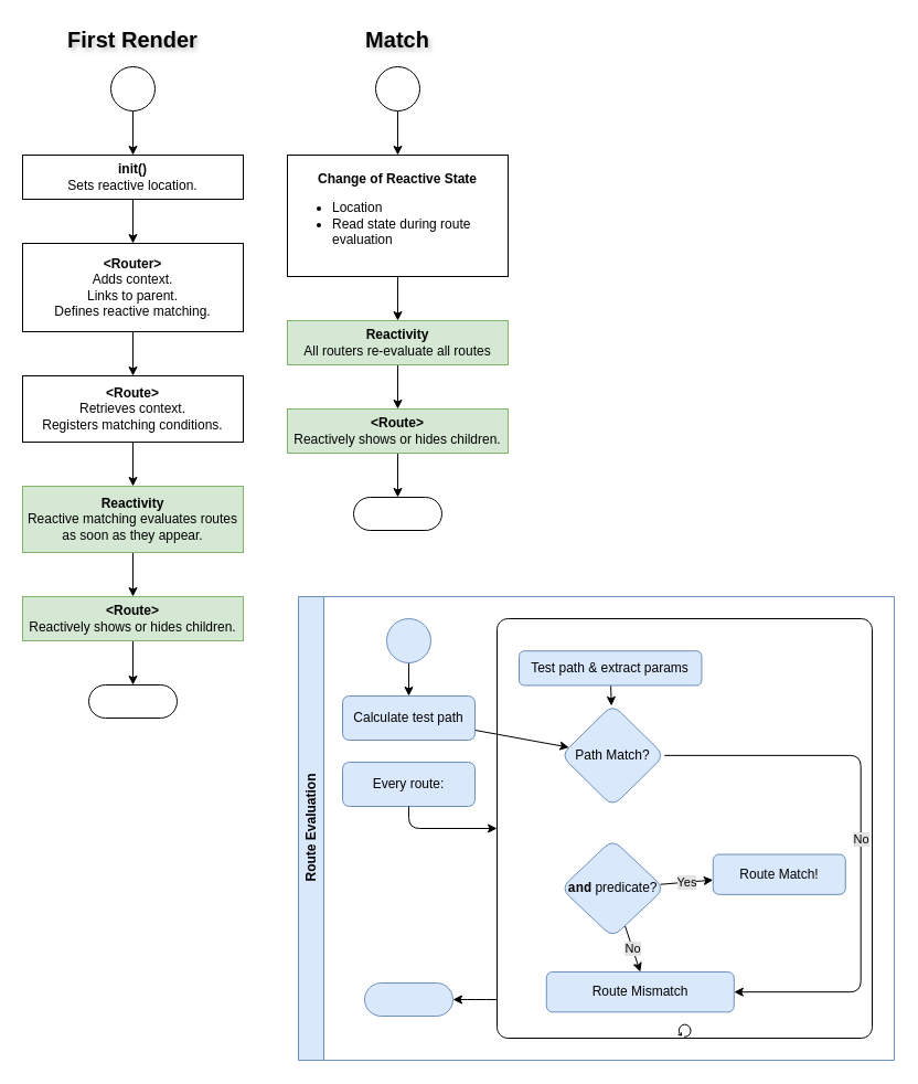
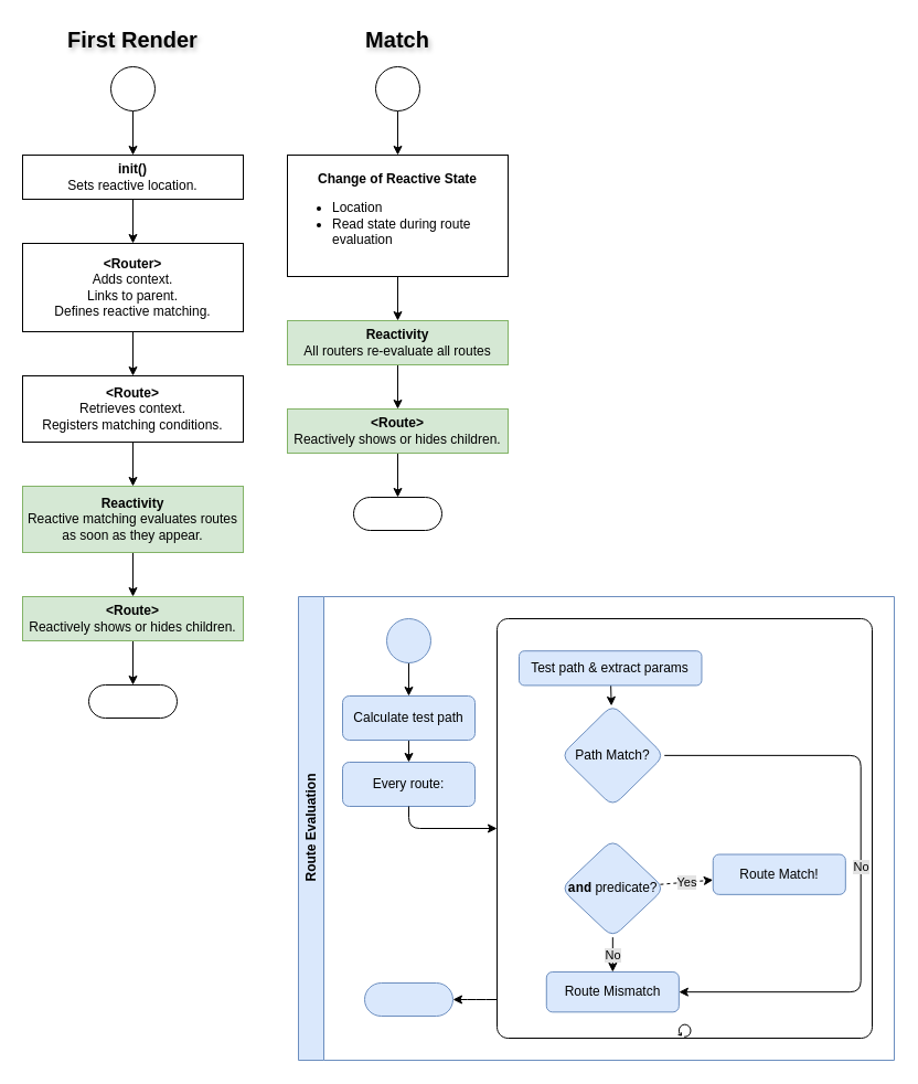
  <mxCell id="0" />
  <mxCell id="1" parent="0" />
  <mxCell id="2" value="" style="edgeStyle=none;html=1;" parent="1" source="3" target="5" edge="1"><mxGeometry relative="1" as="geometry" /></mxCell>
  <mxCell id="3" value="&lt;b&gt;init()&lt;/b&gt;&lt;div&gt;Sets reactive location.&lt;/div&gt;" style="rounded=0;whiteSpace=wrap;html=1;" parent="1" vertex="1"><mxGeometry x="20" y="140" width="200" height="40" as="geometry" /></mxCell>
  <mxCell id="4" value="" style="edgeStyle=none;html=1;" parent="1" source="5" target="7" edge="1"><mxGeometry relative="1" as="geometry" /></mxCell>
  <mxCell id="5" value="&lt;b&gt;&amp;lt;Router&amp;gt;&lt;/b&gt;&lt;div&gt;Adds context.&lt;/div&gt;&lt;div&gt;Links to parent.&lt;/div&gt;&lt;div&gt;Defines reactive matching.&lt;/div&gt;" style="whiteSpace=wrap;html=1;rounded=0;" parent="1" vertex="1"><mxGeometry x="20" y="220" width="200" height="80" as="geometry" /></mxCell>
  <mxCell id="6" value="" style="edgeStyle=none;html=1;" parent="1" source="7" target="9" edge="1"><mxGeometry relative="1" as="geometry" /></mxCell>
  <mxCell id="7" value="&lt;b&gt;&amp;lt;Route&amp;gt;&lt;/b&gt;&lt;div&gt;Retrieves context.&lt;/div&gt;&lt;div&gt;Registers matching conditions.&lt;/div&gt;" style="whiteSpace=wrap;html=1;rounded=0;" parent="1" vertex="1"><mxGeometry x="20" y="340" width="200" height="60" as="geometry" /></mxCell>
  <mxCell id="8" value="" style="edgeStyle=none;html=1;" parent="1" source="9" target="11" edge="1"><mxGeometry relative="1" as="geometry" /></mxCell>
  <mxCell id="9" value="&lt;b&gt;Reactivity&lt;/b&gt;&lt;div&gt;Reactive matching evaluates routes as soon as they appear.&lt;/div&gt;" style="whiteSpace=wrap;html=1;rounded=0;fillColor=#d5e8d4;strokeColor=#82b366;" parent="1" vertex="1"><mxGeometry x="20" y="440" width="200" height="60" as="geometry" /></mxCell>
  <mxCell id="10" value="" style="edgeStyle=none;html=1;" parent="1" source="11" target="43" edge="1"><mxGeometry relative="1" as="geometry" /></mxCell>
  <mxCell id="11" value="&lt;b&gt;&amp;lt;Route&amp;gt;&lt;/b&gt;&lt;div&gt;Reactively shows or hides children.&lt;/div&gt;" style="whiteSpace=wrap;html=1;rounded=0;fillColor=#d5e8d4;strokeColor=#82b366;" parent="1" vertex="1"><mxGeometry x="20" y="540" width="200" height="40" as="geometry" /></mxCell>
  <mxCell id="12" value="" style="edgeStyle=none;html=1;" parent="1" source="13" target="15" edge="1"><mxGeometry relative="1" as="geometry" /></mxCell>
  <mxCell id="13" value="&lt;b&gt;Change of Reactive State&lt;/b&gt;&lt;div&gt;&lt;ul&gt;&lt;li style=&quot;text-align: left;&quot;&gt;Location&lt;/li&gt;&lt;li style=&quot;text-align: left;&quot;&gt;Read state during route evaluation&lt;/li&gt;&lt;/ul&gt;&lt;/div&gt;" style="rounded=0;whiteSpace=wrap;html=1;" parent="1" vertex="1"><mxGeometry x="260" y="140" width="200" height="110" as="geometry" /></mxCell>
  <mxCell id="14" value="" style="edgeStyle=none;html=1;" parent="1" source="15" target="17" edge="1"><mxGeometry relative="1" as="geometry" /></mxCell>
  <mxCell id="15" value="&lt;b&gt;Reactivity&lt;/b&gt;&lt;div&gt;All routers re-evaluate all routes&lt;/div&gt;" style="whiteSpace=wrap;html=1;rounded=0;fillColor=#d5e8d4;strokeColor=#82b366;" parent="1" vertex="1"><mxGeometry x="260" y="290" width="200" height="40" as="geometry" /></mxCell>
  <mxCell id="16" value="" style="edgeStyle=none;html=1;" parent="1" source="17" target="44" edge="1"><mxGeometry relative="1" as="geometry" /></mxCell>
  <mxCell id="17" value="&lt;b&gt;&amp;lt;Route&amp;gt;&lt;/b&gt;&lt;div&gt;Reactively shows or hides children.&lt;/div&gt;" style="whiteSpace=wrap;html=1;rounded=0;fillColor=#d5e8d4;strokeColor=#82b366;" parent="1" vertex="1"><mxGeometry x="260" y="370" width="200" height="40" as="geometry" /></mxCell>
  <mxCell id="18" value="First Render" style="text;html=1;align=center;verticalAlign=middle;whiteSpace=wrap;rounded=0;fontStyle=1;fontSize=20;textShadow=1;" parent="1" vertex="1"><mxGeometry x="20" y="20" width="200" height="30" as="geometry" /></mxCell>
  <mxCell id="19" value="Match" style="text;html=1;align=center;verticalAlign=middle;whiteSpace=wrap;rounded=0;fontStyle=1;fontSize=20;textShadow=1;" parent="1" vertex="1"><mxGeometry x="260" y="20" width="200" height="30" as="geometry" /></mxCell>
  <mxCell id="20" value="Route Evaluation" style="swimlane;horizontal=0;whiteSpace=wrap;html=1;fillColor=#dae8fc;strokeColor=#6c8ebf;" parent="1" vertex="1"><mxGeometry x="270" y="540" width="540" height="420" as="geometry" /></mxCell>
- <mxCell id="21" value="" style="edgeStyle=none;html=1;" parent="20" source="22" target="29" edge="1"><mxGeometry relative="1" as="geometry" /></mxCell>
+ <mxCell id="21" value="" style="edgeStyle=none;html=1;" parent="20" source="22" target="23" edge="1"><mxGeometry relative="1" as="geometry" /></mxCell>
  <mxCell id="22" value="Calculate test path" style="rounded=1;whiteSpace=wrap;html=1;fillColor=#dae8fc;strokeColor=#6c8ebf;" parent="20" vertex="1"><mxGeometry x="40" y="90" width="120" height="40" as="geometry" /></mxCell>
  <mxCell id="23" value="Every route:" style="whiteSpace=wrap;html=1;rounded=1;fillColor=#dae8fc;strokeColor=#6c8ebf;" parent="20" vertex="1"><mxGeometry x="40" y="150" width="120" height="40" as="geometry" /></mxCell>
  <mxCell id="24" style="edgeStyle=elbowEdgeStyle;html=1;elbow=vertical;" parent="20" source="25" target="38" edge="1"><mxGeometry relative="1" as="geometry" /></mxCell>
  <mxCell id="25" value="" style="points=[[0.25,0,0],[0.5,0,0],[0.75,0,0],[1,0.25,0],[1,0.5,0],[1,0.75,0],[0.75,1,0],[0.5,1,0],[0.25,1,0],[0,0.75,0],[0,0.5,0],[0,0.25,0]];shape=mxgraph.bpmn.task;whiteSpace=wrap;rectStyle=rounded;size=10;html=1;container=1;expand=0;collapsible=0;taskMarker=abstract;isLoopStandard=1;fillColor=none;" parent="20" vertex="1"><mxGeometry x="180" y="20" width="340" height="380" as="geometry" /></mxCell>
  <mxCell id="26" value="" style="edgeStyle=none;html=1;" parent="25" source="27" target="29" edge="1"><mxGeometry relative="1" as="geometry" /></mxCell>
  <mxCell id="27" value="Test path &amp;amp; extract params" style="rounded=1;whiteSpace=wrap;html=1;fillColor=#dae8fc;strokeColor=#6c8ebf;" parent="25" vertex="1"><mxGeometry x="20" y="29.234" width="165.46" height="31.22" as="geometry" /></mxCell>
  <mxCell id="28" value="No" style="edgeStyle=elbowEdgeStyle;html=1;entryX=1;entryY=0.5;entryDx=0;entryDy=0;elbow=vertical;labelBackgroundColor=#E3E3E3;" parent="25" source="29" target="34" edge="1"><mxGeometry relative="1" as="geometry"><mxPoint x="166.652" y="328.182" as="targetPoint" /><Array as="points"><mxPoint x="329.697" y="233.182" /></Array></mxGeometry></mxCell>
  <mxCell id="29" value="Path Match?" style="rhombus;whiteSpace=wrap;html=1;rounded=1;fillColor=#dae8fc;strokeColor=#6c8ebf;" parent="25" vertex="1"><mxGeometry x="57.93" y="77.73" width="93.79" height="92.27" as="geometry" /></mxCell>
- <mxCell id="30" value="Yes" style="edgeStyle=none;html=1;labelBackgroundColor=light-dark(#E3E3E3,#EDEDED);" parent="25" source="32" target="33" edge="1"><mxGeometry relative="1" as="geometry" /></mxCell>
+ <mxCell id="30" value="Yes" style="edgeStyle=none;html=1;labelBackgroundColor=light-dark(#E3E3E3,#EDEDED);dashed=1;" parent="25" source="32" target="33" edge="1"><mxGeometry relative="1" as="geometry" /></mxCell>
  <mxCell id="31" value="No" style="edgeStyle=none;html=1;entryX=0.5;entryY=0;entryDx=0;entryDy=0;labelBackgroundColor=light-dark(#E3E3E3,#EDEDED);" parent="25" source="32" target="34" edge="1"><mxGeometry relative="1" as="geometry"><mxPoint x="104.832" y="310.909" as="targetPoint" /></mxGeometry></mxCell>
  <mxCell id="32" value="&lt;font face=&quot;Courier New&quot;&gt;&lt;b&gt;and&lt;/b&gt;&lt;/font&gt; predicate?" style="rhombus;whiteSpace=wrap;html=1;rounded=1;fillColor=#dae8fc;strokeColor=#6c8ebf;" parent="25" vertex="1"><mxGeometry x="57.93" y="200" width="93.79" height="88.64" as="geometry" /></mxCell>
  <mxCell id="33" value="Route Match!" style="whiteSpace=wrap;html=1;rounded=1;fillColor=#dae8fc;strokeColor=#6c8ebf;" parent="25" vertex="1"><mxGeometry x="195.758" y="213.52" width="120.082" height="36.333" as="geometry" /></mxCell>
- <mxCell id="34" value="Route Mismatch" style="whiteSpace=wrap;html=1;rounded=1;fillColor=#dae8fc;strokeColor=#6c8ebf;" parent="25" vertex="1"><mxGeometry x="44.787" y="320" width="170" height="36.333" as="geometry" /></mxCell>
+ <mxCell id="34" value="Route Mismatch" style="whiteSpace=wrap;html=1;rounded=1;fillColor=#dae8fc;strokeColor=#6c8ebf;" parent="25" vertex="1"><mxGeometry x="44.787" y="320" width="120.082" height="36.333" as="geometry" /></mxCell>
  <mxCell id="35" style="edgeStyle=elbowEdgeStyle;html=1;entryX=0;entryY=0.5;entryDx=0;entryDy=0;entryPerimeter=0;" parent="20" source="23" target="25" edge="1"><mxGeometry relative="1" as="geometry"><Array as="points"><mxPoint x="100" y="160" /></Array></mxGeometry></mxCell>
  <mxCell id="36" style="edgeStyle=none;html=1;entryX=0.5;entryY=0;entryDx=0;entryDy=0;" parent="20" source="37" target="22" edge="1"><mxGeometry relative="1" as="geometry" /></mxCell>
  <mxCell id="37" value="" style="ellipse;whiteSpace=wrap;html=1;aspect=fixed;fillColor=#dae8fc;strokeColor=#6c8ebf;" parent="20" vertex="1"><mxGeometry x="80" y="20" width="40" height="40" as="geometry" /></mxCell>
  <mxCell id="38" value="" style="html=1;dashed=0;whiteSpace=wrap;shape=mxgraph.dfd.start;fillColor=#dae8fc;strokeColor=#6c8ebf;" parent="20" vertex="1"><mxGeometry x="60" y="350" width="80" height="30" as="geometry" /></mxCell>
  <mxCell id="39" value="" style="edgeStyle=none;html=1;" parent="1" source="40" target="3" edge="1"><mxGeometry relative="1" as="geometry" /></mxCell>
  <mxCell id="40" value="" style="ellipse;whiteSpace=wrap;html=1;aspect=fixed;" parent="1" vertex="1"><mxGeometry x="100" y="60" width="40" height="40" as="geometry" /></mxCell>
  <mxCell id="41" value="" style="edgeStyle=none;html=1;" parent="1" source="42" target="13" edge="1"><mxGeometry relative="1" as="geometry" /></mxCell>
  <mxCell id="42" value="" style="ellipse;whiteSpace=wrap;html=1;aspect=fixed;" parent="1" vertex="1"><mxGeometry x="340" y="60" width="40" height="40" as="geometry" /></mxCell>
  <mxCell id="43" value="" style="html=1;dashed=0;whiteSpace=wrap;shape=mxgraph.dfd.start" parent="1" vertex="1"><mxGeometry x="80" y="620" width="80" height="30" as="geometry" /></mxCell>
  <mxCell id="44" value="" style="html=1;dashed=0;whiteSpace=wrap;shape=mxgraph.dfd.start" parent="1" vertex="1"><mxGeometry x="320" y="450" width="80" height="30" as="geometry" /></mxCell>
